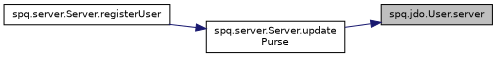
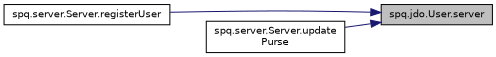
  digraph {
    rankdir=RL
    node [color=black fillcolor=white fontname=Helvetica fontsize=10 shape=record style=filled]
    edge [color=midnightblue dir=back fontname=Helvetica fontsize=10 labelfontname=Helvetica labelfontsize=10 style=solid]
    n1 [fillcolor=grey75 fontcolor=black height=0.2 label="spq.jdo.User.server" width=0.4]
    n2 [height=0.2 label="spq.server.Server.registerUser" width=0.4]
    n3 [height=0.2 label="spq.server.Server.update\lPurse" width=0.4]
-   n3 -> n2
+   n1 -> n2
    n1 -> n3
  }
